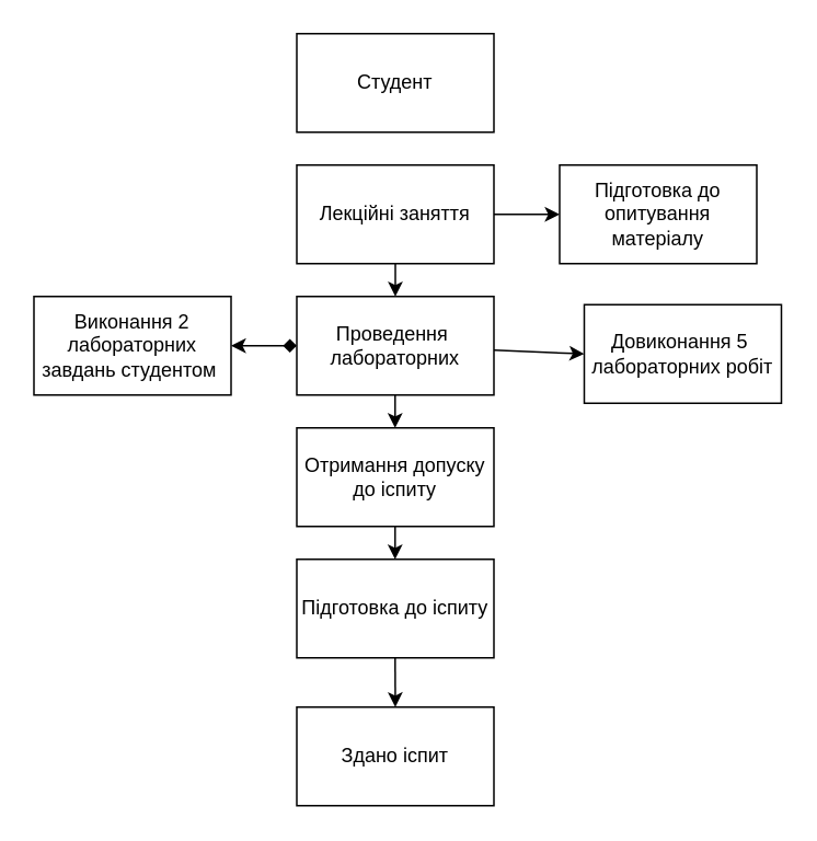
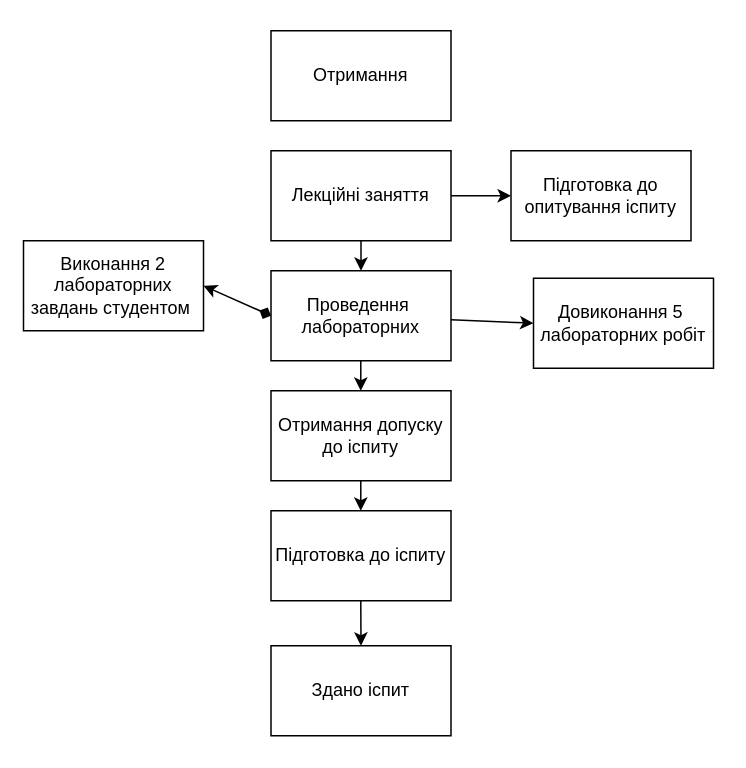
  <mxCell id="0" />
  <mxCell id="1" parent="0" />
- <mxCell id="2" value="Студент" style="rounded=0;whiteSpace=wrap;html=1;" vertex="1" parent="1"><mxGeometry x="180" width="120" height="60" as="geometry" y="20" /></mxCell>
+ <mxCell id="2" value="Отримання" style="rounded=0;whiteSpace=wrap;html=1;" vertex="1" parent="1"><mxGeometry x="180" width="120" height="60" as="geometry" y="20" /></mxCell>
  <mxCell id="3" value="Здано іспит" style="rounded=0;whiteSpace=wrap;html=1;" vertex="1" parent="1"><mxGeometry x="180" y="430" width="120" height="60" as="geometry" /></mxCell>
  <mxCell id="4" value="Лекційні заняття" style="rounded=0;whiteSpace=wrap;html=1;" vertex="1" parent="1"><mxGeometry x="180" y="100" width="120" height="60" as="geometry" /></mxCell>
  <mxCell id="5" value="Проведення&amp;nbsp; лабораторних" style="rounded=0;whiteSpace=wrap;html=1;" vertex="1" parent="1"><mxGeometry x="180" y="180" width="120" height="60" as="geometry" /></mxCell>
- <mxCell id="6" value="Виконання 2 лабораторних завдань студентом&amp;nbsp;" style="rounded=0;whiteSpace=wrap;html=1;" vertex="1" parent="1"><mxGeometry x="20" y="180" width="120" height="60" as="geometry" /></mxCell>
+ <mxCell id="6" value="Виконання 2 лабораторних завдань студентом&amp;nbsp;" style="rounded=0;whiteSpace=wrap;html=1;" vertex="1" parent="1"><mxGeometry x="15" y="160" width="120" height="60" as="geometry" /></mxCell>
  <mxCell id="7" value="Довиконання 5&amp;nbsp; лабораторних робіт" style="rounded=0;whiteSpace=wrap;html=1;" vertex="1" parent="1"><mxGeometry x="355" y="185" width="120" height="60" as="geometry" /></mxCell>
  <mxCell id="8" value="Отримання допуску до іспиту" style="rounded=0;whiteSpace=wrap;html=1;" vertex="1" parent="1"><mxGeometry x="180" y="260" width="120" height="60" as="geometry" /></mxCell>
  <mxCell id="9" value="Підготовка до іспиту" style="rounded=0;whiteSpace=wrap;html=1;" vertex="1" parent="1"><mxGeometry x="180" y="340" width="120" height="60" as="geometry" /></mxCell>
  <mxCell id="10" value="" style="endArrow=classic;html=1;rounded=0;exitX=0.5;exitY=1;exitDx=0;exitDy=0;entryX=0.5;entryY=0;entryDx=0;entryDy=0;" edge="1" parent="1" source="4" target="5"><mxGeometry width="50" height="50" relative="1" as="geometry"><mxPoint x="250" y="90" as="sourcePoint" /><mxPoint x="250" y="110" as="targetPoint" /></mxGeometry></mxCell>
  <mxCell id="11" value="" style="endArrow=classic;html=1;rounded=0;exitX=0.5;exitY=1;exitDx=0;exitDy=0;entryX=0.5;entryY=0;entryDx=0;entryDy=0;" edge="1" parent="1"><mxGeometry width="50" height="50" relative="1" as="geometry"><mxPoint x="239.86" y="240" as="sourcePoint" /><mxPoint x="239.86" y="260" as="targetPoint" /></mxGeometry></mxCell>
  <mxCell id="12" value="" style="endArrow=classic;html=1;rounded=0;exitX=0.5;exitY=1;exitDx=0;exitDy=0;entryX=0.5;entryY=0;entryDx=0;entryDy=0;" edge="1" parent="1"><mxGeometry width="50" height="50" relative="1" as="geometry"><mxPoint x="239.86" y="320" as="sourcePoint" /><mxPoint x="239.86" y="340" as="targetPoint" /></mxGeometry></mxCell>
  <mxCell id="13" value="" style="endArrow=classic;html=1;rounded=0;exitX=0.5;exitY=1;exitDx=0;exitDy=0;entryX=0.5;entryY=0;entryDx=0;entryDy=0;" edge="1" parent="1" target="3"><mxGeometry width="50" height="50" relative="1" as="geometry"><mxPoint x="239.86" y="400" as="sourcePoint" /><mxPoint x="239.86" y="420" as="targetPoint" /></mxGeometry></mxCell>
  <mxCell id="14" value="" style="endArrow=diamond;startArrow=classic;html=1;rounded=0;exitX=1;exitY=0.5;exitDx=0;exitDy=0;entryX=0;entryY=0.5;entryDx=0;entryDy=0;" edge="1" parent="1" source="6" target="5"><mxGeometry width="50" height="50" relative="1" as="geometry"><mxPoint x="240" y="240" as="sourcePoint" /><mxPoint x="290" y="190" as="targetPoint" /></mxGeometry></mxCell>
  <mxCell id="15" value="" style="endArrow=classic;html=1;rounded=0;entryX=0;entryY=0.5;entryDx=0;entryDy=0;" edge="1" parent="1" source="5" target="7"><mxGeometry width="50" height="50" relative="1" as="geometry"><mxPoint x="240" y="240" as="sourcePoint" /><mxPoint x="290" y="190" as="targetPoint" /></mxGeometry></mxCell>
  <mxCell id="16" value="" style="endArrow=classic;html=1;rounded=0;" edge="1" parent="1" target="17"><mxGeometry width="50" height="50" relative="1" as="geometry"><mxPoint x="300" y="130" as="sourcePoint" /><mxPoint x="350" y="130" as="targetPoint" /></mxGeometry></mxCell>
- <mxCell id="17" value="Підготовка до опитування матеріалу" style="rounded=0;whiteSpace=wrap;html=1;" vertex="1" parent="1"><mxGeometry x="340" y="100" width="120" height="60" as="geometry" /></mxCell>
+ <mxCell id="17" value="Підготовка до опитування іспиту" style="rounded=0;whiteSpace=wrap;html=1;" vertex="1" parent="1"><mxGeometry x="340" y="100" width="120" height="60" as="geometry" /></mxCell>
